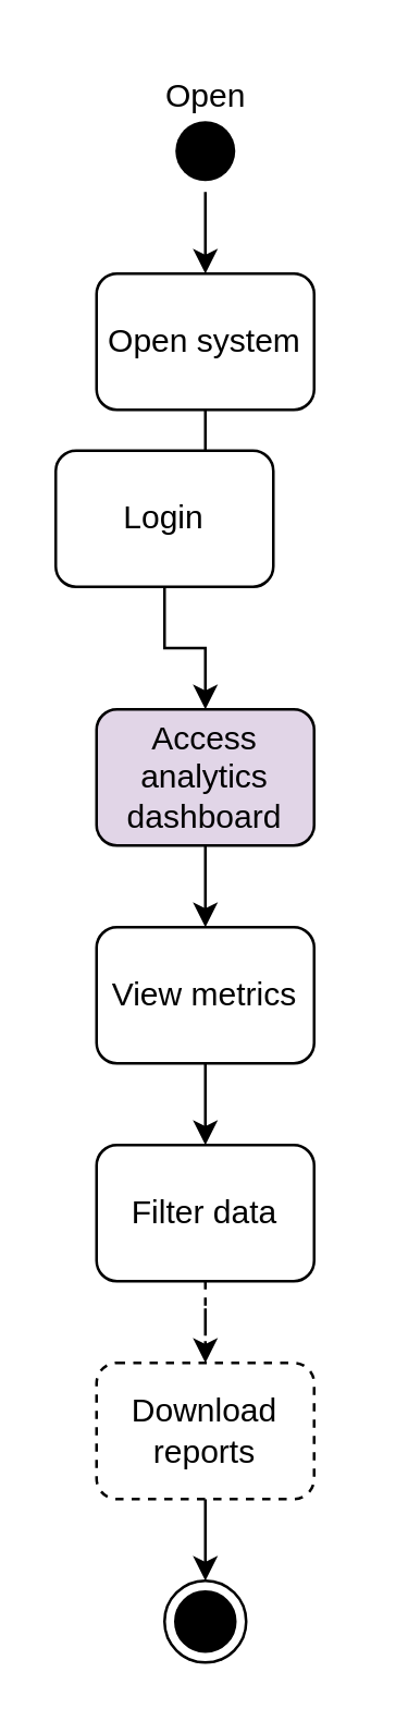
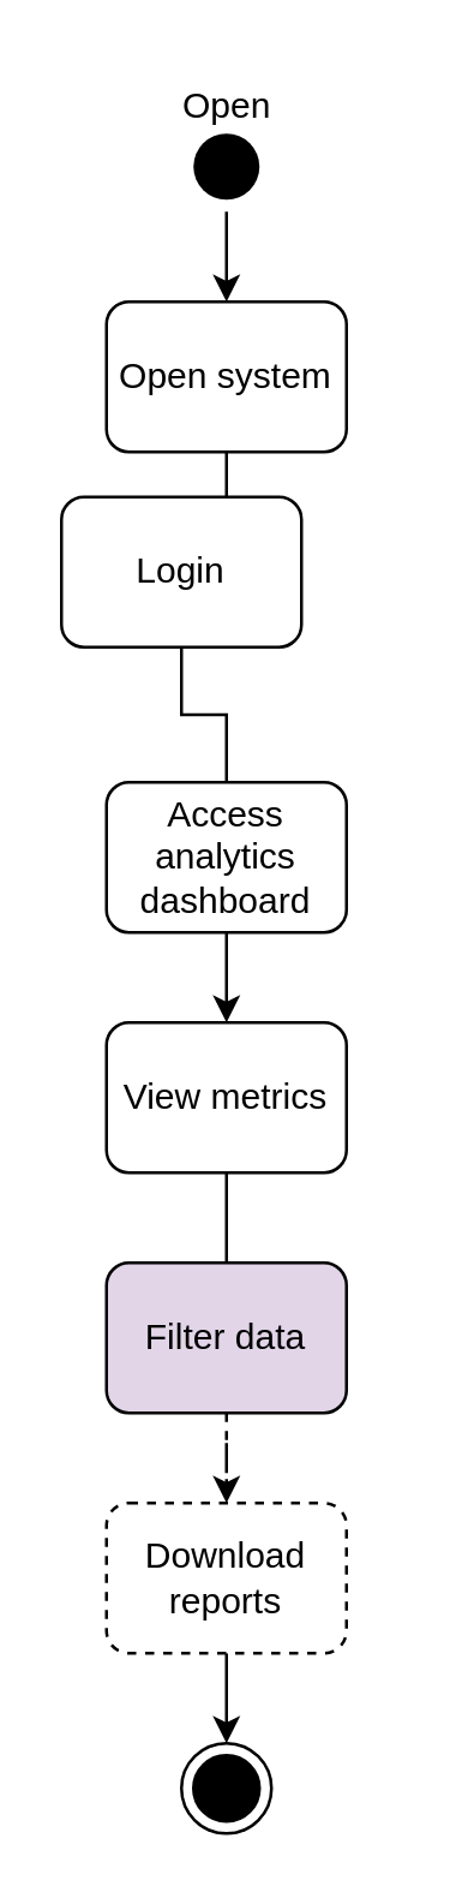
  <mxCell id="0" />
  <mxCell id="1" parent="0" />
  <mxCell id="2" style="edgeStyle=orthogonalEdgeStyle;rounded=0;orthogonalLoop=1;jettySize=auto;html=1;entryX=0.5;entryY=0;entryDx=0;entryDy=0;" edge="1" parent="1" source="3" target="7"><mxGeometry relative="1" as="geometry" /></mxCell>
  <mxCell id="3" value="" style="ellipse;html=1;shape=startState;fillColor=#000000;strokeColor=none;" vertex="1" parent="1"><mxGeometry x="60" y="40" width="30" height="30" as="geometry" /></mxCell>
  <mxCell id="4" value="" style="edgeStyle=orthogonalEdgeStyle;html=1;verticalAlign=bottom;endArrow=open;endSize=8;strokeColor=none;rounded=0;" edge="1" parent="1" source="3"><mxGeometry relative="1" as="geometry"><mxPoint x="105" y="130" as="targetPoint" /></mxGeometry></mxCell>
  <mxCell id="5" value="Open" style="text;html=1;align=center;verticalAlign=middle;whiteSpace=wrap;rounded=0;" vertex="1" parent="1"><mxGeometry x="22.5" y="20" width="105" height="30" as="geometry" /></mxCell>
  <mxCell id="6" style="edgeStyle=orthogonalEdgeStyle;rounded=0;orthogonalLoop=1;jettySize=auto;html=1;entryX=0.5;entryY=0;entryDx=0;entryDy=0;" edge="1" parent="1" source="7" target="9"><mxGeometry relative="1" as="geometry" /></mxCell>
  <mxCell id="7" value="Open system" style="rounded=1;whiteSpace=wrap;html=1;" vertex="1" parent="1"><mxGeometry x="35" y="100" width="80" height="50" as="geometry" /></mxCell>
- <mxCell id="8" style="edgeStyle=orthogonalEdgeStyle;rounded=0;orthogonalLoop=1;jettySize=auto;html=1;entryX=0.5;entryY=0;entryDx=0;entryDy=0;" edge="1" parent="1" source="9" target="11"><mxGeometry relative="1" as="geometry" /></mxCell>
+ <mxCell id="8" style="edgeStyle=orthogonalEdgeStyle;rounded=0;orthogonalLoop=1;jettySize=auto;html=1;entryX=0.5;entryY=0;entryDx=0;entryDy=0;endArrow=none;" edge="1" parent="1" source="9" target="11"><mxGeometry relative="1" as="geometry" /></mxCell>
  <mxCell id="9" value="Login" style="rounded=1;whiteSpace=wrap;html=1;" vertex="1" parent="1"><mxGeometry x="20" y="165" width="80" height="50" as="geometry" /></mxCell>
  <mxCell id="10" style="edgeStyle=orthogonalEdgeStyle;rounded=0;orthogonalLoop=1;jettySize=auto;html=1;entryX=0.5;entryY=0;entryDx=0;entryDy=0;" edge="1" parent="1" source="11"><mxGeometry relative="1" as="geometry"><mxPoint x="75" y="340" as="targetPoint" /></mxGeometry></mxCell>
- <mxCell id="11" value="Access analytics dashboard" style="rounded=1;whiteSpace=wrap;html=1;fillColor=#e1d5e7;" vertex="1" parent="1"><mxGeometry x="35" y="260" width="80" height="50" as="geometry" /></mxCell>
- <mxCell id="12" style="edgeStyle=orthogonalEdgeStyle;rounded=0;orthogonalLoop=1;jettySize=auto;html=1;" edge="1" parent="1" source="13" target="16"><mxGeometry relative="1" as="geometry" /></mxCell>
+ <mxCell id="11" value="Access analytics dashboard" style="rounded=1;whiteSpace=wrap;html=1;" vertex="1" parent="1"><mxGeometry x="35" y="260" width="80" height="50" as="geometry" /></mxCell>
+ <mxCell id="12" style="edgeStyle=orthogonalEdgeStyle;rounded=0;orthogonalLoop=1;jettySize=auto;html=1;endArrow=none;" edge="1" parent="1" source="13" target="16"><mxGeometry relative="1" as="geometry" /></mxCell>
  <mxCell id="13" value="View metrics" style="rounded=1;whiteSpace=wrap;html=1;" vertex="1" parent="1"><mxGeometry x="35" y="340" width="80" height="50" as="geometry" /></mxCell>
  <mxCell id="14" value="" style="ellipse;html=1;shape=endState;fillColor=#000000;strokeColor=light-dark(#000000, #ff9090);" vertex="1" parent="1"><mxGeometry x="60" y="580" width="30" height="30" as="geometry" /></mxCell>
  <mxCell id="15" style="edgeStyle=orthogonalEdgeStyle;rounded=0;orthogonalLoop=1;jettySize=auto;html=1;dashed=1;" edge="1" parent="1" source="16" target="18"><mxGeometry relative="1" as="geometry" /></mxCell>
- <mxCell id="16" value="Filter data" style="rounded=1;whiteSpace=wrap;html=1;" vertex="1" parent="1"><mxGeometry x="35" y="420" width="80" height="50" as="geometry" /></mxCell>
+ <mxCell id="16" value="Filter data" style="rounded=1;whiteSpace=wrap;html=1;fillColor=#e1d5e7;" vertex="1" parent="1"><mxGeometry x="35" y="420" width="80" height="50" as="geometry" /></mxCell>
  <mxCell id="17" style="edgeStyle=orthogonalEdgeStyle;rounded=0;orthogonalLoop=1;jettySize=auto;html=1;entryX=0.5;entryY=0;entryDx=0;entryDy=0;" edge="1" parent="1" source="18" target="14"><mxGeometry relative="1" as="geometry" /></mxCell>
  <mxCell id="18" value="Download reports" style="rounded=1;whiteSpace=wrap;html=1;dashed=1;" vertex="1" parent="1"><mxGeometry x="35" y="500" width="80" height="50" as="geometry" /></mxCell>
